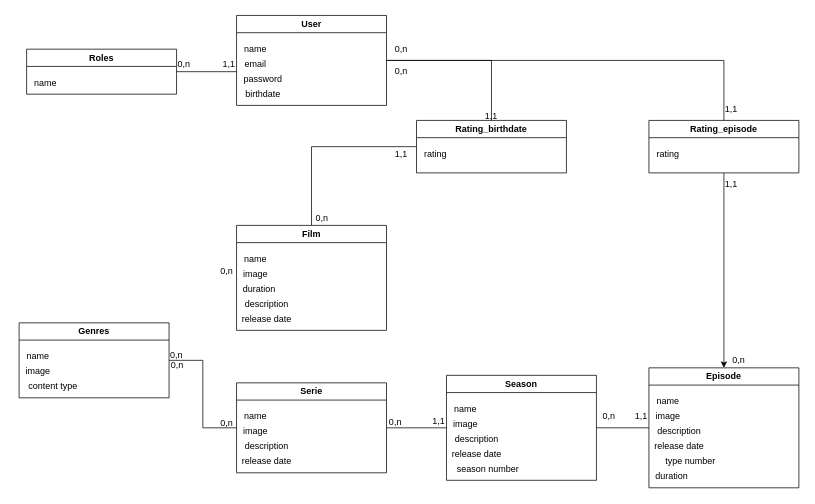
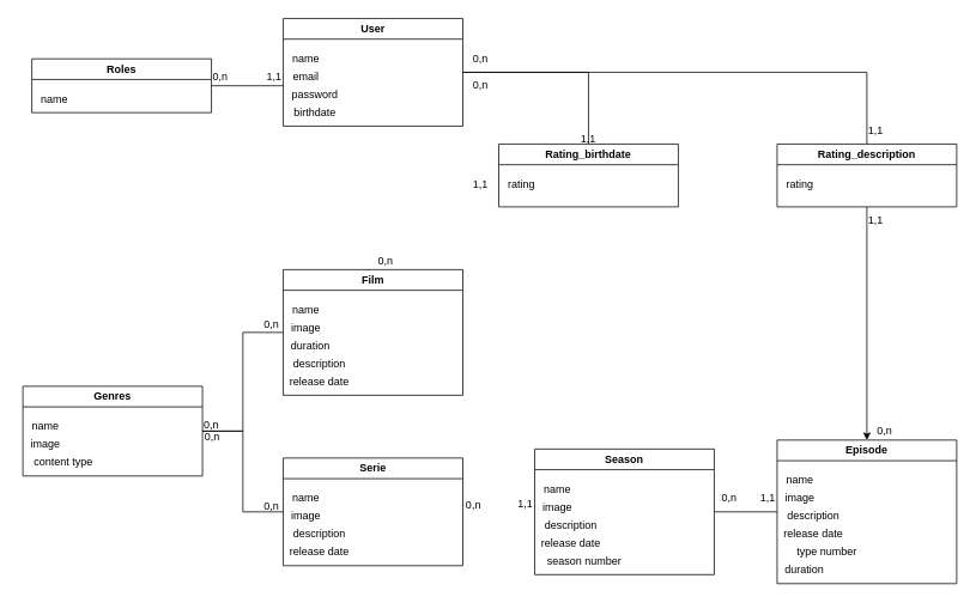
  <mxCell id="0" />
  <mxCell id="1" parent="0" />
  <mxCell id="2" style="edgeStyle=orthogonalEdgeStyle;rounded=0;orthogonalLoop=1;jettySize=auto;html=1;endArrow=none;startFill=0;" edge="1" parent="1" source="4" target="45"><mxGeometry relative="1" as="geometry" /></mxCell>
  <mxCell id="3" style="edgeStyle=orthogonalEdgeStyle;rounded=0;orthogonalLoop=1;jettySize=auto;html=1;endArrow=none;startFill=0;" edge="1" parent="1" source="4" target="48"><mxGeometry relative="1" as="geometry"><mxPoint x="775" y="65" as="sourcePoint" /><mxPoint x="1225" y="145" as="targetPoint" /></mxGeometry></mxCell>
  <mxCell id="4" value="User" style="swimlane;whiteSpace=wrap;html=1;" vertex="1" parent="1"><mxGeometry x="315" y="20" width="200" height="120" as="geometry" /></mxCell>
  <mxCell id="5" value="name" style="text;html=1;align=center;verticalAlign=middle;resizable=0;points=[];autosize=1;strokeColor=none;fillColor=none;" vertex="1" parent="4"><mxGeometry y="30" width="50" height="30" as="geometry" /></mxCell>
  <mxCell id="6" value="email" style="text;html=1;align=center;verticalAlign=middle;resizable=0;points=[];autosize=1;strokeColor=none;fillColor=none;" vertex="1" parent="4"><mxGeometry y="50" width="50" height="30" as="geometry" /></mxCell>
  <mxCell id="7" value="password" style="text;html=1;align=center;verticalAlign=middle;resizable=0;points=[];autosize=1;strokeColor=none;fillColor=none;" vertex="1" parent="4"><mxGeometry y="70" width="70" height="30" as="geometry" /></mxCell>
  <mxCell id="8" value="birthdate" style="text;html=1;align=center;verticalAlign=middle;resizable=0;points=[];autosize=1;strokeColor=none;fillColor=none;" vertex="1" parent="4"><mxGeometry y="90" width="70" height="30" as="geometry" /></mxCell>
  <mxCell id="9" value="Roles" style="swimlane;whiteSpace=wrap;html=1;" vertex="1" parent="1"><mxGeometry x="35" y="65" width="200" height="60" as="geometry" /></mxCell>
  <mxCell id="10" value="name" style="text;html=1;align=center;verticalAlign=middle;resizable=0;points=[];autosize=1;strokeColor=none;fillColor=none;" vertex="1" parent="9"><mxGeometry y="30" width="50" height="30" as="geometry" /></mxCell>
  <mxCell id="11" value="" style="line;strokeWidth=1;rotatable=0;dashed=0;labelPosition=right;align=left;verticalAlign=middle;spacingTop=0;spacingLeft=6;points=[];portConstraint=eastwest;shadow=0;" vertex="1" parent="1"><mxGeometry x="235" y="90" width="80" height="10" as="geometry" /></mxCell>
+ <mxCell id="12" style="edgeStyle=orthogonalEdgeStyle;rounded=0;orthogonalLoop=1;jettySize=auto;html=1;endArrow=none;endFill=1;startFill=0;" edge="1" parent="1" source="14" target="18"><mxGeometry relative="1" as="geometry" /></mxCell>
  <mxCell id="13" style="edgeStyle=orthogonalEdgeStyle;rounded=0;orthogonalLoop=1;jettySize=auto;html=1;endArrow=none;startFill=0;" edge="1" parent="1" source="14" target="25"><mxGeometry relative="1" as="geometry" /></mxCell>
  <mxCell id="14" value="Genres" style="swimlane;whiteSpace=wrap;html=1;" vertex="1" parent="1"><mxGeometry x="25" y="430" width="200" height="100" as="geometry" /></mxCell>
  <mxCell id="15" value="name" style="text;html=1;align=center;verticalAlign=middle;resizable=0;points=[];autosize=1;strokeColor=none;fillColor=none;" vertex="1" parent="14"><mxGeometry y="30" width="50" height="30" as="geometry" /></mxCell>
  <mxCell id="16" value="image" style="text;html=1;align=center;verticalAlign=middle;resizable=0;points=[];autosize=1;strokeColor=none;fillColor=none;" vertex="1" parent="14"><mxGeometry x="-5" y="50" width="60" height="30" as="geometry" /></mxCell>
  <mxCell id="17" value="content type" style="text;html=1;align=center;verticalAlign=middle;resizable=0;points=[];autosize=1;strokeColor=none;fillColor=none;" vertex="1" parent="14"><mxGeometry y="70" width="90" height="30" as="geometry" /></mxCell>
  <mxCell id="18" value="Film" style="swimlane;whiteSpace=wrap;html=1;" vertex="1" parent="1"><mxGeometry x="315" y="300" width="200" height="140" as="geometry" /></mxCell>
  <mxCell id="19" value="name" style="text;html=1;align=center;verticalAlign=middle;resizable=0;points=[];autosize=1;strokeColor=none;fillColor=none;" vertex="1" parent="18"><mxGeometry y="30" width="50" height="30" as="geometry" /></mxCell>
  <mxCell id="20" value="image" style="text;html=1;align=center;verticalAlign=middle;resizable=0;points=[];autosize=1;strokeColor=none;fillColor=none;" vertex="1" parent="18"><mxGeometry x="-5" y="50" width="60" height="30" as="geometry" /></mxCell>
  <mxCell id="21" value="duration" style="text;html=1;align=center;verticalAlign=middle;resizable=0;points=[];autosize=1;strokeColor=none;fillColor=none;" vertex="1" parent="18"><mxGeometry x="-5" y="70" width="70" height="30" as="geometry" /></mxCell>
  <mxCell id="22" value="description" style="text;html=1;align=center;verticalAlign=middle;resizable=0;points=[];autosize=1;strokeColor=none;fillColor=none;" vertex="1" parent="18"><mxGeometry y="90" width="80" height="30" as="geometry" /></mxCell>
  <mxCell id="23" value="release date" style="text;html=1;align=center;verticalAlign=middle;resizable=0;points=[];autosize=1;strokeColor=none;fillColor=none;" vertex="1" parent="18"><mxGeometry x="-5" y="110" width="90" height="30" as="geometry" /></mxCell>
- <mxCell id="24" value="" style="edgeStyle=orthogonalEdgeStyle;rounded=0;orthogonalLoop=1;jettySize=auto;html=1;endArrow=none;startFill=0;" edge="1" parent="1" source="25" target="31"><mxGeometry relative="1" as="geometry" /></mxCell>
  <mxCell id="25" value="Serie" style="swimlane;whiteSpace=wrap;html=1;" vertex="1" parent="1"><mxGeometry x="315" y="510" width="200" height="120" as="geometry" /></mxCell>
  <mxCell id="26" value="name" style="text;html=1;align=center;verticalAlign=middle;resizable=0;points=[];autosize=1;strokeColor=none;fillColor=none;" vertex="1" parent="25"><mxGeometry y="30" width="50" height="30" as="geometry" /></mxCell>
  <mxCell id="27" value="image" style="text;html=1;align=center;verticalAlign=middle;resizable=0;points=[];autosize=1;strokeColor=none;fillColor=none;" vertex="1" parent="25"><mxGeometry x="-5" y="50" width="60" height="30" as="geometry" /></mxCell>
  <mxCell id="28" value="description" style="text;html=1;align=center;verticalAlign=middle;resizable=0;points=[];autosize=1;strokeColor=none;fillColor=none;" vertex="1" parent="25"><mxGeometry y="70" width="80" height="30" as="geometry" /></mxCell>
  <mxCell id="29" value="release date" style="text;html=1;align=center;verticalAlign=middle;resizable=0;points=[];autosize=1;strokeColor=none;fillColor=none;" vertex="1" parent="25"><mxGeometry x="-5" y="90" width="90" height="30" as="geometry" /></mxCell>
  <mxCell id="30" style="edgeStyle=orthogonalEdgeStyle;rounded=0;orthogonalLoop=1;jettySize=auto;html=1;endArrow=none;startFill=0;" edge="1" parent="1" source="31" target="37"><mxGeometry relative="1" as="geometry" /></mxCell>
  <mxCell id="31" value="Season" style="swimlane;whiteSpace=wrap;html=1;" vertex="1" parent="1"><mxGeometry x="595" y="500" width="200" height="140" as="geometry" /></mxCell>
  <mxCell id="32" value="name" style="text;html=1;align=center;verticalAlign=middle;resizable=0;points=[];autosize=1;strokeColor=none;fillColor=none;" vertex="1" parent="31"><mxGeometry y="30" width="50" height="30" as="geometry" /></mxCell>
  <mxCell id="33" value="image" style="text;html=1;align=center;verticalAlign=middle;resizable=0;points=[];autosize=1;strokeColor=none;fillColor=none;" vertex="1" parent="31"><mxGeometry x="-5" y="50" width="60" height="30" as="geometry" /></mxCell>
  <mxCell id="34" value="description" style="text;html=1;align=center;verticalAlign=middle;resizable=0;points=[];autosize=1;strokeColor=none;fillColor=none;" vertex="1" parent="31"><mxGeometry y="70" width="80" height="30" as="geometry" /></mxCell>
  <mxCell id="35" value="release date" style="text;html=1;align=center;verticalAlign=middle;resizable=0;points=[];autosize=1;strokeColor=none;fillColor=none;" vertex="1" parent="31"><mxGeometry x="-5" y="90" width="90" height="30" as="geometry" /></mxCell>
  <mxCell id="36" value="season number" style="text;html=1;align=center;verticalAlign=middle;resizable=0;points=[];autosize=1;strokeColor=none;fillColor=none;" vertex="1" parent="31"><mxGeometry y="110" width="110" height="30" as="geometry" /></mxCell>
  <mxCell id="37" value="Episode" style="swimlane;whiteSpace=wrap;html=1;" vertex="1" parent="1"><mxGeometry x="865" y="490" width="200" height="160" as="geometry" /></mxCell>
  <mxCell id="38" value="name" style="text;html=1;align=center;verticalAlign=middle;resizable=0;points=[];autosize=1;strokeColor=none;fillColor=none;" vertex="1" parent="37"><mxGeometry y="30" width="50" height="30" as="geometry" /></mxCell>
  <mxCell id="39" value="image" style="text;html=1;align=center;verticalAlign=middle;resizable=0;points=[];autosize=1;strokeColor=none;fillColor=none;" vertex="1" parent="37"><mxGeometry x="-5" y="50" width="60" height="30" as="geometry" /></mxCell>
  <mxCell id="40" value="description" style="text;html=1;align=center;verticalAlign=middle;resizable=0;points=[];autosize=1;strokeColor=none;fillColor=none;" vertex="1" parent="37"><mxGeometry y="70" width="80" height="30" as="geometry" /></mxCell>
  <mxCell id="41" value="release date" style="text;html=1;align=center;verticalAlign=middle;resizable=0;points=[];autosize=1;strokeColor=none;fillColor=none;" vertex="1" parent="37"><mxGeometry x="-5" y="90" width="90" height="30" as="geometry" /></mxCell>
  <mxCell id="42" value="type number" style="text;html=1;align=center;verticalAlign=middle;resizable=0;points=[];autosize=1;strokeColor=none;fillColor=none;" vertex="1" parent="37"><mxGeometry y="110" width="110" height="30" as="geometry" /></mxCell>
  <mxCell id="43" value="duration" style="text;html=1;align=center;verticalAlign=middle;resizable=0;points=[];autosize=1;strokeColor=none;fillColor=none;" vertex="1" parent="37"><mxGeometry x="-5" y="130" width="70" height="30" as="geometry" /></mxCell>
- <mxCell id="44" style="edgeStyle=orthogonalEdgeStyle;rounded=0;orthogonalLoop=1;jettySize=auto;html=1;endArrow=none;startFill=0;" edge="1" parent="1" source="45" target="18"><mxGeometry relative="1" as="geometry" /></mxCell>
  <mxCell id="45" value="Rating_birthdate" style="swimlane;whiteSpace=wrap;html=1;startSize=23;" vertex="1" parent="1"><mxGeometry x="555" y="160" width="200" height="70" as="geometry" /></mxCell>
  <mxCell id="46" value="rating" style="text;html=1;align=center;verticalAlign=middle;resizable=0;points=[];autosize=1;strokeColor=none;fillColor=none;" vertex="1" parent="45"><mxGeometry y="30" width="50" height="30" as="geometry" /></mxCell>
  <mxCell id="47" style="edgeStyle=orthogonalEdgeStyle;rounded=0;orthogonalLoop=1;jettySize=auto;html=1;endArrow=classic;startFill=0;" edge="1" parent="1" source="48" target="37"><mxGeometry relative="1" as="geometry" /></mxCell>
- <mxCell id="48" value="Rating_episode" style="swimlane;whiteSpace=wrap;html=1;startSize=23;" vertex="1" parent="1"><mxGeometry x="865" y="160" width="200" height="70" as="geometry" /></mxCell>
+ <mxCell id="48" value="Rating_description" style="swimlane;whiteSpace=wrap;html=1;startSize=23;" vertex="1" parent="1"><mxGeometry x="865" y="160" width="200" height="70" as="geometry" /></mxCell>
  <mxCell id="49" value="rating" style="text;html=1;align=center;verticalAlign=middle;resizable=0;points=[];autosize=1;strokeColor=none;fillColor=none;" vertex="1" parent="48"><mxGeometry y="30" width="50" height="30" as="geometry" /></mxCell>
  <mxCell id="50" value="0,n" style="text;html=1;align=center;verticalAlign=middle;whiteSpace=wrap;rounded=0;" vertex="1" parent="1"><mxGeometry x="215" y="70" width="60" height="30" as="geometry" /></mxCell>
  <mxCell id="51" value="1,1" style="text;html=1;align=center;verticalAlign=middle;whiteSpace=wrap;rounded=0;" vertex="1" parent="1"><mxGeometry x="275" y="70" width="60" height="30" as="geometry" /></mxCell>
  <mxCell id="52" value="1,1" style="text;html=1;align=center;verticalAlign=middle;whiteSpace=wrap;rounded=0;" vertex="1" parent="1"><mxGeometry x="505" y="190" width="60" height="30" as="geometry" /></mxCell>
  <mxCell id="53" value="0,n" style="text;html=1;align=center;verticalAlign=middle;whiteSpace=wrap;rounded=0;" vertex="1" parent="1"><mxGeometry x="505" y="50" width="60" height="30" as="geometry" /></mxCell>
  <mxCell id="54" value="0,n" style="text;html=1;align=center;verticalAlign=middle;whiteSpace=wrap;rounded=0;" vertex="1" parent="1"><mxGeometry x="505" y="80" width="60" height="30" as="geometry" /></mxCell>
  <mxCell id="55" value="1,1" style="text;html=1;align=center;verticalAlign=middle;whiteSpace=wrap;rounded=0;" vertex="1" parent="1"><mxGeometry x="945" y="130" width="60" height="30" as="geometry" /></mxCell>
  <mxCell id="56" value="1,1" style="text;html=1;align=center;verticalAlign=middle;whiteSpace=wrap;rounded=0;" vertex="1" parent="1"><mxGeometry x="625" y="140" width="60" height="30" as="geometry" /></mxCell>
  <mxCell id="57" value="1,1" style="text;html=1;align=center;verticalAlign=middle;whiteSpace=wrap;rounded=0;" vertex="1" parent="1"><mxGeometry x="945" y="230" width="60" height="30" as="geometry" /></mxCell>
  <mxCell id="58" value="0,n" style="text;html=1;align=center;verticalAlign=middle;whiteSpace=wrap;rounded=0;" vertex="1" parent="1"><mxGeometry x="955" y="465" width="60" height="30" as="geometry" /></mxCell>
  <mxCell id="59" value="1,1" style="text;html=1;align=center;verticalAlign=middle;whiteSpace=wrap;rounded=0;" vertex="1" parent="1"><mxGeometry x="825" y="540" width="60" height="30" as="geometry" /></mxCell>
  <mxCell id="60" value="0,n" style="text;html=1;align=center;verticalAlign=middle;whiteSpace=wrap;rounded=0;" vertex="1" parent="1"><mxGeometry x="782" y="540" width="60" height="30" as="geometry" /></mxCell>
  <mxCell id="61" value="1,1" style="text;html=1;align=center;verticalAlign=middle;whiteSpace=wrap;rounded=0;" vertex="1" parent="1"><mxGeometry x="555" y="547" width="60" height="30" as="geometry" /></mxCell>
  <mxCell id="62" value="0,n" style="text;html=1;align=center;verticalAlign=middle;whiteSpace=wrap;rounded=0;" vertex="1" parent="1"><mxGeometry x="497" y="548" width="60" height="30" as="geometry" /></mxCell>
  <mxCell id="63" value="0,n" style="text;html=1;align=center;verticalAlign=middle;whiteSpace=wrap;rounded=0;" vertex="1" parent="1"><mxGeometry x="399" y="276" width="60" height="30" as="geometry" /></mxCell>
  <mxCell id="64" value="0,n" style="text;html=1;align=center;verticalAlign=middle;whiteSpace=wrap;rounded=0;" vertex="1" parent="1"><mxGeometry x="272" y="347" width="60" height="30" as="geometry" /></mxCell>
  <mxCell id="65" value="0,n" style="text;html=1;align=center;verticalAlign=middle;whiteSpace=wrap;rounded=0;" vertex="1" parent="1"><mxGeometry x="272" y="549" width="60" height="30" as="geometry" /></mxCell>
  <mxCell id="66" value="0,n" style="text;html=1;align=center;verticalAlign=middle;whiteSpace=wrap;rounded=0;" vertex="1" parent="1"><mxGeometry x="205" y="458" width="60" height="30" as="geometry" /></mxCell>
  <mxCell id="67" value="0,n" style="text;html=1;align=center;verticalAlign=middle;whiteSpace=wrap;rounded=0;" vertex="1" parent="1"><mxGeometry x="206" y="472" width="60" height="30" as="geometry" /></mxCell>
